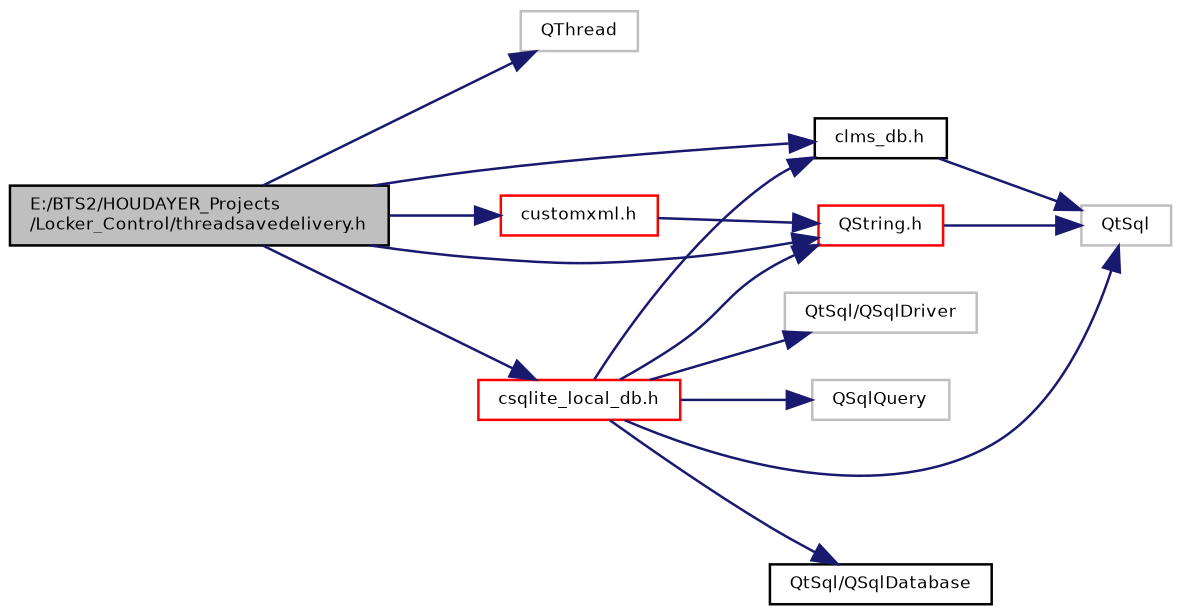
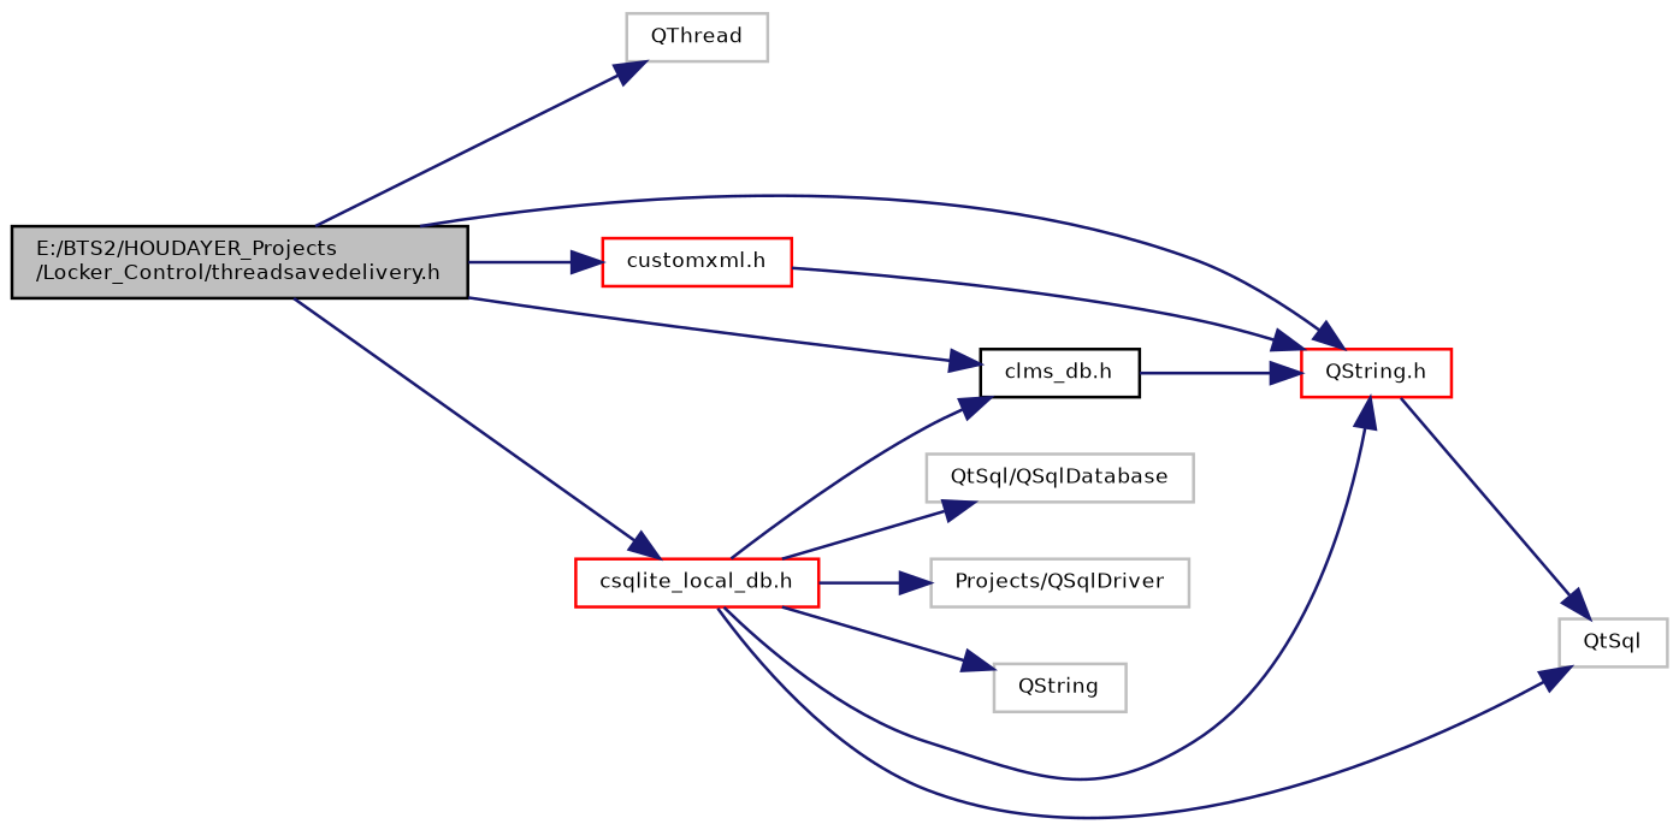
  digraph {
    rankdir=LR
    node [color=grey75 fontname=Helvetica fontsize=7 shape=record]
    edge [color=midnightblue fontname=Helvetica fontsize=7 labelfontname=Helvetica labelfontsize=7 style=solid]
    n1 [color=black fillcolor=grey75 fontcolor=black height=0.2 label="E:/BTS2/HOUDAYER_Projects\l/Locker_Control/threadsavedelivery.h" style=filled width=0.4]
    n2 [height=0.2 label=QThread width=0.4]
    n3 [color=black height=0.2 label="clms_db.h" width=0.4]
    n4 [color=red height=0.2 label="QString.h" width=0.4]
    n5 [color=red height=0.2 label="csqlite_local_db.h" width=0.4]
    n6 [color=red height=0.2 label="customxml.h" width=0.4]
    n7 [height=0.2 label=QtSql width=0.4]
-   n8 [color=black height=0.2 label="QtSql/QSqlDatabase" width=0.4]
-   n9 [height=0.2 label="QtSql/QSqlDriver" width=0.4]
-   n10 [height=0.2 label=QSqlQuery width=0.4]
+   n8 [height=0.2 label="QtSql/QSqlDatabase" width=0.4]
+   n9 [height=0.2 label="Projects/QSqlDriver" width=0.4]
+   n10 [height=0.2 label=QString width=0.4]
    n1 -> n2
    n1 -> n3
    n1 -> n4
    n1 -> n5
    n1 -> n6
-   n3 -> n7
+   n3 -> n4
    n4 -> n7
    n5 -> n3
    n5 -> n4
    n5 -> n7
    n5 -> n8
    n5 -> n9
    n5 -> n10
    n6 -> n4
  }
